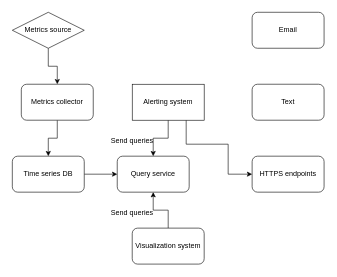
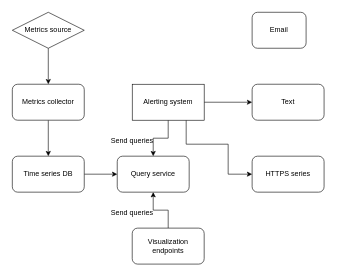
  <mxCell id="0" />
  <mxCell id="1" parent="0" />
  <mxCell id="2" style="edgeStyle=orthogonalEdgeStyle;rounded=0;orthogonalLoop=1;jettySize=auto;html=1;exitX=0.5;exitY=1;exitDx=0;exitDy=0;entryX=0.5;entryY=0;entryDx=0;entryDy=0;" edge="1" parent="1" source="3" target="5"><mxGeometry relative="1" as="geometry" /></mxCell>
  <mxCell id="3" value="Metrics source" style="rhombus;whiteSpace=wrap;html=1;" vertex="1" parent="1"><mxGeometry x="20" y="20" width="120" height="60" as="geometry" /></mxCell>
  <mxCell id="4" style="edgeStyle=orthogonalEdgeStyle;rounded=0;orthogonalLoop=1;jettySize=auto;html=1;exitX=0.5;exitY=1;exitDx=0;exitDy=0;entryX=0.5;entryY=0;entryDx=0;entryDy=0;" edge="1" parent="1" source="5" target="7"><mxGeometry relative="1" as="geometry" /></mxCell>
- <mxCell id="5" value="Metrics collector" style="rounded=1;whiteSpace=wrap;html=1;" vertex="1" parent="1"><mxGeometry x="35" y="140" width="120" height="60" as="geometry" /></mxCell>
+ <mxCell id="5" value="Metrics collector" style="rounded=1;whiteSpace=wrap;html=1;" vertex="1" parent="1"><mxGeometry x="20" y="140" width="120" height="60" as="geometry" /></mxCell>
  <mxCell id="6" style="edgeStyle=orthogonalEdgeStyle;rounded=0;orthogonalLoop=1;jettySize=auto;html=1;exitX=1;exitY=0.5;exitDx=0;exitDy=0;" edge="1" parent="1" source="7" target="8"><mxGeometry relative="1" as="geometry" /></mxCell>
  <mxCell id="7" value="Time series DB" style="rounded=1;whiteSpace=wrap;html=1;" vertex="1" parent="1"><mxGeometry x="20" y="260" width="120" height="60" as="geometry" /></mxCell>
  <mxCell id="8" value="Query service" style="rounded=1;whiteSpace=wrap;html=1;" vertex="1" parent="1"><mxGeometry x="195" y="260" width="120" height="60" as="geometry" /></mxCell>
  <mxCell id="9" style="edgeStyle=orthogonalEdgeStyle;rounded=0;orthogonalLoop=1;jettySize=auto;html=1;exitX=0.5;exitY=1;exitDx=0;exitDy=0;entryX=0.5;entryY=0;entryDx=0;entryDy=0;" edge="1" parent="1" source="12" target="8"><mxGeometry relative="1" as="geometry" /></mxCell>
  <mxCell id="10" style="edgeStyle=orthogonalEdgeStyle;rounded=0;orthogonalLoop=1;jettySize=auto;html=1;exitX=0.75;exitY=1;exitDx=0;exitDy=0;entryX=0;entryY=0.5;entryDx=0;entryDy=0;" edge="1" parent="1" source="12" target="17"><mxGeometry relative="1" as="geometry"><Array as="points"><mxPoint x="310" y="240" /><mxPoint x="380" y="240" /><mxPoint x="380" y="290" /></Array></mxGeometry></mxCell>
+ <mxCell id="11" style="edgeStyle=orthogonalEdgeStyle;rounded=0;orthogonalLoop=1;jettySize=auto;html=1;exitX=1;exitY=0.5;exitDx=0;exitDy=0;entryX=0;entryY=0.5;entryDx=0;entryDy=0;" edge="1" parent="1" source="12" target="16"><mxGeometry relative="1" as="geometry" /></mxCell>
  <mxCell id="12" value="Alerting system" style="whiteSpace=wrap;html=1;rounded=0;" vertex="1" parent="1"><mxGeometry x="220" y="140" width="120" height="60" as="geometry" /></mxCell>
  <mxCell id="13" style="edgeStyle=orthogonalEdgeStyle;rounded=0;orthogonalLoop=1;jettySize=auto;html=1;exitX=0.5;exitY=0;exitDx=0;exitDy=0;entryX=0.5;entryY=1;entryDx=0;entryDy=0;" edge="1" parent="1" source="14" target="8"><mxGeometry relative="1" as="geometry" /></mxCell>
- <mxCell id="14" value="Visualization system" style="rounded=1;whiteSpace=wrap;html=1;" vertex="1" parent="1"><mxGeometry x="220" y="380" width="120" height="60" as="geometry" /></mxCell>
- <mxCell id="15" value="Email" style="rounded=1;whiteSpace=wrap;html=1;" vertex="1" parent="1"><mxGeometry x="420" y="20" width="120" height="60" as="geometry" /></mxCell>
+ <mxCell id="14" value="Visualization endpoints" style="rounded=1;whiteSpace=wrap;html=1;" vertex="1" parent="1"><mxGeometry x="220" y="380" width="120" height="60" as="geometry" /></mxCell>
+ <mxCell id="15" value="Email" style="rounded=1;whiteSpace=wrap;html=1;" vertex="1" parent="1"><mxGeometry x="420" y="20" width="90" height="60" as="geometry" /></mxCell>
  <mxCell id="16" value="Text" style="rounded=1;whiteSpace=wrap;html=1;" vertex="1" parent="1"><mxGeometry x="420" y="140" width="120" height="60" as="geometry" /></mxCell>
- <mxCell id="17" value="HTTPS endpoints" style="rounded=1;whiteSpace=wrap;html=1;" vertex="1" parent="1"><mxGeometry x="420" y="260" width="120" height="60" as="geometry" /></mxCell>
+ <mxCell id="17" value="HTTPS series" style="rounded=1;whiteSpace=wrap;html=1;" vertex="1" parent="1"><mxGeometry x="420" y="260" width="120" height="60" as="geometry" /></mxCell>
  <mxCell id="18" value="Send queries" style="text;html=1;align=center;verticalAlign=middle;whiteSpace=wrap;rounded=0;" vertex="1" parent="1"><mxGeometry x="180" y="220" width="80" height="30" as="geometry" /></mxCell>
  <mxCell id="19" value="Send queries" style="text;html=1;align=center;verticalAlign=middle;whiteSpace=wrap;rounded=0;" vertex="1" parent="1"><mxGeometry x="180" y="340" width="80" height="30" as="geometry" /></mxCell>
